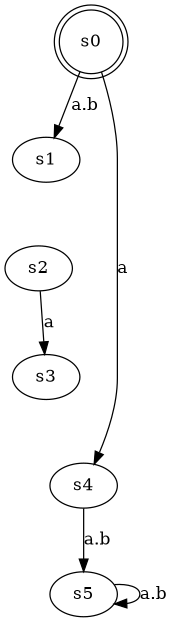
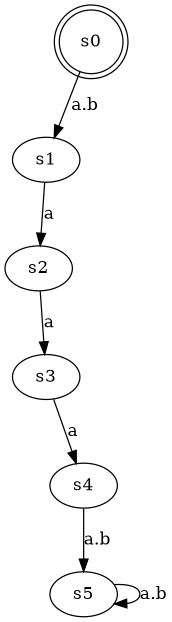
  digraph {
    rankdir=TB
    s0 [shape=doublecircle]
    s1
    s2
    s3
    s4
    s5
    s0 -> s1 [label="a.b"]
+   s1 -> s2 [label=a]
    s2 -> s3 [label=a]
-   s0 -> s4 [label=a]
+   s3 -> s4 [label=a]
    s4 -> s5 [label="a.b"]
    s5 -> s5 [label="a.b"]
  }
